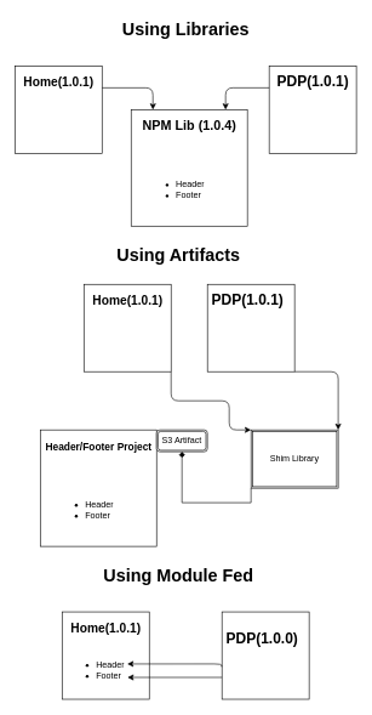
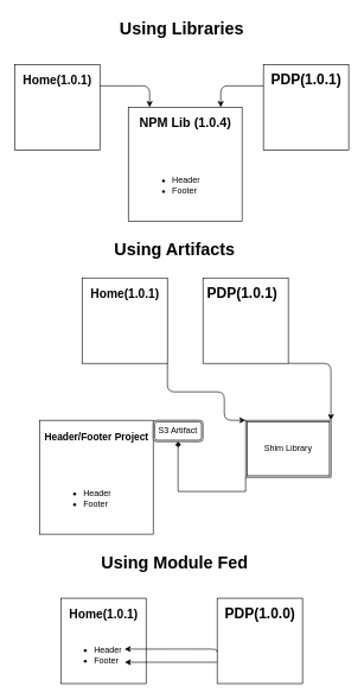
  <mxCell id="0" />
  <mxCell id="1" parent="0" />
  <mxCell id="2" value="" style="whiteSpace=wrap;html=1;aspect=fixed;" vertex="1" parent="1"><mxGeometry x="20" y="90" width="120" height="120" as="geometry" /></mxCell>
  <mxCell id="3" value="" style="whiteSpace=wrap;html=1;aspect=fixed;" vertex="1" parent="1"><mxGeometry x="370" y="90" width="120" height="120" as="geometry" /></mxCell>
  <mxCell id="4" value="" style="whiteSpace=wrap;html=1;aspect=fixed;" vertex="1" parent="1"><mxGeometry x="180" y="150" width="160" height="160" as="geometry" /></mxCell>
  <mxCell id="5" value="&lt;font style=&quot;font-size: 17px&quot;&gt;Home(1.0.1)&lt;/font&gt;" style="text;strokeColor=none;fillColor=none;html=1;fontSize=24;fontStyle=1;verticalAlign=middle;align=center;" vertex="1" parent="1"><mxGeometry x="30" y="90" width="100" height="40" as="geometry" /></mxCell>
  <mxCell id="6" value="&lt;font style=&quot;font-size: 20px&quot;&gt;PDP(1.0.1)&lt;/font&gt;" style="text;strokeColor=none;fillColor=none;html=1;fontSize=24;fontStyle=1;verticalAlign=middle;align=center;" vertex="1" parent="1"><mxGeometry x="380" y="90" width="100" height="40" as="geometry" /></mxCell>
  <mxCell id="7" value="&lt;font style=&quot;font-size: 18px&quot;&gt;NPM Lib (1.0.4)&lt;/font&gt;" style="text;strokeColor=none;fillColor=none;html=1;fontSize=24;fontStyle=1;verticalAlign=middle;align=center;" vertex="1" parent="1"><mxGeometry x="210" y="150" width="100" height="40" as="geometry" /></mxCell>
  <mxCell id="8" value="&lt;ul&gt;&lt;li&gt;&lt;span&gt;Header&lt;/span&gt;&lt;/li&gt;&lt;li&gt;Footer&lt;/li&gt;&lt;/ul&gt;" style="text;strokeColor=none;fillColor=none;html=1;whiteSpace=wrap;verticalAlign=middle;overflow=hidden;" vertex="1" parent="1"><mxGeometry x="200" y="220" width="100" height="80" as="geometry" /></mxCell>
  <mxCell id="9" value="" style="edgeStyle=segmentEdgeStyle;endArrow=classic;html=1;exitX=1;exitY=0.25;exitDx=0;exitDy=0;entryX=0;entryY=0;entryDx=0;entryDy=0;" edge="1" parent="1" source="2" target="7"><mxGeometry width="50" height="50" relative="1" as="geometry"><mxPoint x="230" y="220" as="sourcePoint" /><mxPoint x="280" y="170" as="targetPoint" /></mxGeometry></mxCell>
  <mxCell id="10" value="" style="edgeStyle=segmentEdgeStyle;endArrow=classic;html=1;exitX=0;exitY=0.25;exitDx=0;exitDy=0;entryX=1;entryY=0;entryDx=0;entryDy=0;" edge="1" parent="1" source="3" target="7"><mxGeometry width="50" height="50" relative="1" as="geometry"><mxPoint x="230" y="220" as="sourcePoint" /><mxPoint x="280" y="170" as="targetPoint" /></mxGeometry></mxCell>
  <mxCell id="11" value="Using Libraries" style="text;strokeColor=none;fillColor=none;html=1;fontSize=24;fontStyle=1;verticalAlign=middle;align=center;" vertex="1" parent="1"><mxGeometry x="100" width="310" height="40" as="geometry" y="20" /></mxCell>
  <mxCell id="12" value="" style="whiteSpace=wrap;html=1;aspect=fixed;" vertex="1" parent="1"><mxGeometry x="115" y="390" width="120" height="120" as="geometry" /></mxCell>
  <mxCell id="13" value="" style="whiteSpace=wrap;html=1;aspect=fixed;" vertex="1" parent="1"><mxGeometry x="285" y="390" width="120" height="120" as="geometry" /></mxCell>
  <mxCell id="14" value="" style="whiteSpace=wrap;html=1;aspect=fixed;" vertex="1" parent="1"><mxGeometry x="55" y="590" width="160" height="160" as="geometry" /></mxCell>
  <mxCell id="15" value="&lt;font style=&quot;font-size: 17px&quot;&gt;Home(1.0.1)&lt;/font&gt;" style="text;strokeColor=none;fillColor=none;html=1;fontSize=24;fontStyle=1;verticalAlign=middle;align=center;" vertex="1" parent="1"><mxGeometry x="125" y="390" width="100" height="40" as="geometry" /></mxCell>
  <mxCell id="16" value="&lt;font style=&quot;font-size: 20px&quot;&gt;PDP(1.0.1)&lt;/font&gt;" style="text;strokeColor=none;fillColor=none;html=1;fontSize=24;fontStyle=1;verticalAlign=middle;align=center;" vertex="1" parent="1"><mxGeometry x="290" y="390" width="100" height="40" as="geometry" /></mxCell>
  <mxCell id="17" value="&lt;font style=&quot;font-size: 14px&quot;&gt;Header/Footer Project&lt;/font&gt;" style="text;strokeColor=none;fillColor=none;html=1;fontSize=24;fontStyle=1;verticalAlign=middle;align=center;" vertex="1" parent="1"><mxGeometry x="85" y="590" width="100" height="40" as="geometry" /></mxCell>
  <mxCell id="18" value="&lt;ul&gt;&lt;li&gt;&lt;span&gt;Header&lt;/span&gt;&lt;/li&gt;&lt;li&gt;Footer&lt;/li&gt;&lt;/ul&gt;" style="text;strokeColor=none;fillColor=none;html=1;whiteSpace=wrap;verticalAlign=middle;overflow=hidden;" vertex="1" parent="1"><mxGeometry x="75" y="660" width="100" height="80" as="geometry" /></mxCell>
  <mxCell id="19" value="Using Artifacts" style="text;strokeColor=none;fillColor=none;html=1;fontSize=24;fontStyle=1;verticalAlign=middle;align=center;" vertex="1" parent="1"><mxGeometry x="90" y="330" width="310" height="40" as="geometry" /></mxCell>
  <mxCell id="20" value="S3 Artifact" style="shape=ext;double=1;rounded=1;whiteSpace=wrap;html=1;" vertex="1" parent="1"><mxGeometry x="215" y="590" width="70" height="30" as="geometry" /></mxCell>
  <mxCell id="21" style="edgeStyle=orthogonalEdgeStyle;rounded=0;orthogonalLoop=1;jettySize=auto;html=1;exitX=0;exitY=1;exitDx=0;exitDy=0;entryX=0.5;entryY=1;entryDx=0;entryDy=0;endArrow=diamond;" edge="1" parent="1" source="22" target="20"><mxGeometry relative="1" as="geometry" /></mxCell>
  <mxCell id="22" value="Shim Library" style="shape=ext;double=1;rounded=0;whiteSpace=wrap;html=1;" vertex="1" parent="1"><mxGeometry x="345" y="590" width="120" height="80" as="geometry" /></mxCell>
  <mxCell id="23" value="" style="edgeStyle=segmentEdgeStyle;endArrow=classic;html=1;exitX=1;exitY=1;exitDx=0;exitDy=0;entryX=0;entryY=0;entryDx=0;entryDy=0;" edge="1" parent="1" source="12" target="22"><mxGeometry width="50" height="50" relative="1" as="geometry"><mxPoint x="235" y="570" as="sourcePoint" /><mxPoint x="285" y="520" as="targetPoint" /><Array as="points"><mxPoint x="235" y="550" /><mxPoint x="315" y="550" /><mxPoint x="315" y="590" /></Array></mxGeometry></mxCell>
  <mxCell id="24" value="" style="edgeStyle=segmentEdgeStyle;endArrow=classic;html=1;exitX=1;exitY=1;exitDx=0;exitDy=0;entryX=1;entryY=0;entryDx=0;entryDy=0;" edge="1" parent="1" source="13" target="22"><mxGeometry width="50" height="50" relative="1" as="geometry"><mxPoint x="235" y="570" as="sourcePoint" /><mxPoint x="285" y="520" as="targetPoint" /></mxGeometry></mxCell>
  <mxCell id="25" value="" style="whiteSpace=wrap;html=1;aspect=fixed;" vertex="1" parent="1"><mxGeometry x="85" y="840" width="120" height="120" as="geometry" /></mxCell>
  <mxCell id="26" value="" style="whiteSpace=wrap;html=1;aspect=fixed;" vertex="1" parent="1"><mxGeometry x="305" y="840" width="120" height="120" as="geometry" /></mxCell>
  <mxCell id="27" value="&lt;font style=&quot;font-size: 17px&quot;&gt;Home(1.0.1)&lt;/font&gt;" style="text;strokeColor=none;fillColor=none;html=1;fontSize=24;fontStyle=1;verticalAlign=middle;align=center;" vertex="1" parent="1"><mxGeometry x="95" y="840" width="100" height="40" as="geometry" /></mxCell>
- <mxCell id="28" value="&lt;font style=&quot;font-size: 20px&quot;&gt;PDP(1.0.0)&lt;/font&gt;" style="text;strokeColor=none;fillColor=none;html=1;fontSize=24;fontStyle=1;verticalAlign=middle;align=center;" vertex="1" parent="1"><mxGeometry x="310" y="855" width="100" height="40" as="geometry" /></mxCell>
+ <mxCell id="28" value="&lt;font style=&quot;font-size: 20px&quot;&gt;PDP(1.0.0)&lt;/font&gt;" style="text;strokeColor=none;fillColor=none;html=1;fontSize=24;fontStyle=1;verticalAlign=middle;align=center;" vertex="1" parent="1"><mxGeometry x="315" y="840" width="100" height="40" as="geometry" /></mxCell>
  <mxCell id="29" value="&lt;ul&gt;&lt;li&gt;&lt;span&gt;Header&lt;/span&gt;&lt;/li&gt;&lt;li&gt;Footer&lt;/li&gt;&lt;/ul&gt;" style="text;strokeColor=none;fillColor=none;html=1;whiteSpace=wrap;verticalAlign=middle;overflow=hidden;" vertex="1" parent="1"><mxGeometry x="90" y="880" width="85" height="80" as="geometry" /></mxCell>
  <mxCell id="30" value="" style="edgeStyle=segmentEdgeStyle;endArrow=classic;html=1;exitX=0;exitY=0.75;exitDx=0;exitDy=0;" edge="1" parent="1" source="26" target="29"><mxGeometry width="50" height="50" relative="1" as="geometry"><mxPoint x="165" y="970" as="sourcePoint" /><mxPoint x="145" y="900" as="targetPoint" /></mxGeometry></mxCell>
  <mxCell id="31" value="" style="edgeStyle=segmentEdgeStyle;endArrow=classic;html=1;exitX=-0.003;exitY=0.629;exitDx=0;exitDy=0;entryX=0.997;entryY=0.394;entryDx=0;entryDy=0;exitPerimeter=0;entryPerimeter=0;" edge="1" parent="1" source="26" target="29"><mxGeometry width="50" height="50" relative="1" as="geometry"><mxPoint x="165" y="970" as="sourcePoint" /><mxPoint x="245" y="900" as="targetPoint" /><Array as="points"><mxPoint x="305" y="912" /></Array></mxGeometry></mxCell>
  <mxCell id="32" value="Using Module Fed" style="text;strokeColor=none;fillColor=none;html=1;fontSize=24;fontStyle=1;verticalAlign=middle;align=center;" vertex="1" parent="1"><mxGeometry x="90" y="770" width="310" height="40" as="geometry" /></mxCell>
